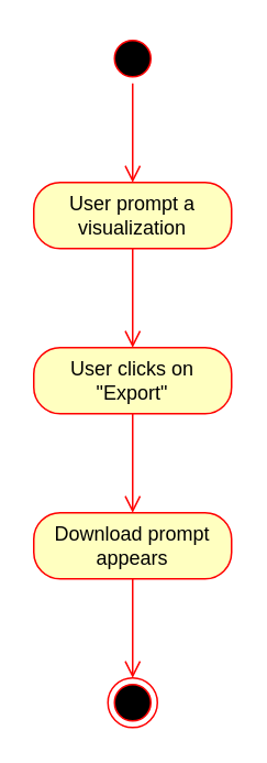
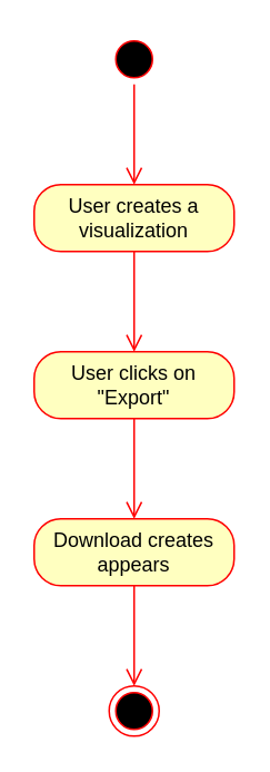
  <mxCell id="0" />
  <mxCell id="1" parent="0" />
  <mxCell id="2" value="" style="ellipse;html=1;shape=startState;fillColor=#000000;strokeColor=#ff0000;" vertex="1" parent="1"><mxGeometry x="65" y="20" width="30" height="30" as="geometry" /></mxCell>
  <mxCell id="3" value="" style="edgeStyle=orthogonalEdgeStyle;html=1;verticalAlign=bottom;endArrow=open;endSize=8;strokeColor=#ff0000;" edge="1" source="2" parent="1"><mxGeometry relative="1" as="geometry"><mxPoint x="80" y="110" as="targetPoint" /></mxGeometry></mxCell>
- <mxCell id="4" value="User prompt a visualization" style="rounded=1;whiteSpace=wrap;html=1;arcSize=40;fontColor=#000000;fillColor=#ffffc0;strokeColor=#ff0000;" vertex="1" parent="1"><mxGeometry x="20" y="110" width="120" height="40" as="geometry" /></mxCell>
+ <mxCell id="4" value="User creates a visualization" style="rounded=1;whiteSpace=wrap;html=1;arcSize=40;fontColor=#000000;fillColor=#ffffc0;strokeColor=#ff0000;" vertex="1" parent="1"><mxGeometry x="20" y="110" width="120" height="40" as="geometry" /></mxCell>
  <mxCell id="5" value="" style="edgeStyle=orthogonalEdgeStyle;html=1;verticalAlign=bottom;endArrow=open;endSize=8;strokeColor=#ff0000;" edge="1" source="4" parent="1"><mxGeometry relative="1" as="geometry"><mxPoint x="80" y="210" as="targetPoint" /></mxGeometry></mxCell>
  <mxCell id="6" value="User clicks on &quot;Export&quot;" style="rounded=1;whiteSpace=wrap;html=1;arcSize=40;fontColor=#000000;fillColor=#ffffc0;strokeColor=#ff0000;" vertex="1" parent="1"><mxGeometry x="20" y="210" width="120" height="40" as="geometry" /></mxCell>
  <mxCell id="7" value="" style="edgeStyle=orthogonalEdgeStyle;html=1;verticalAlign=bottom;endArrow=open;endSize=8;strokeColor=#ff0000;" edge="1" source="6" parent="1"><mxGeometry relative="1" as="geometry"><mxPoint x="80" y="310" as="targetPoint" /></mxGeometry></mxCell>
- <mxCell id="8" value="Download prompt appears" style="rounded=1;whiteSpace=wrap;html=1;arcSize=40;fontColor=#000000;fillColor=#ffffc0;strokeColor=#ff0000;" vertex="1" parent="1"><mxGeometry x="20" y="310" width="120" height="40" as="geometry" /></mxCell>
+ <mxCell id="8" value="Download creates appears" style="rounded=1;whiteSpace=wrap;html=1;arcSize=40;fontColor=#000000;fillColor=#ffffc0;strokeColor=#ff0000;" vertex="1" parent="1"><mxGeometry x="20" y="310" width="120" height="40" as="geometry" /></mxCell>
  <mxCell id="9" value="" style="edgeStyle=orthogonalEdgeStyle;html=1;verticalAlign=bottom;endArrow=open;endSize=8;strokeColor=#ff0000;" edge="1" source="8" parent="1"><mxGeometry relative="1" as="geometry"><mxPoint x="80" y="410" as="targetPoint" /></mxGeometry></mxCell>
  <mxCell id="10" value="" style="ellipse;html=1;shape=endState;fillColor=#000000;strokeColor=#ff0000;" vertex="1" parent="1"><mxGeometry x="65" y="410" width="30" height="30" as="geometry" /></mxCell>
